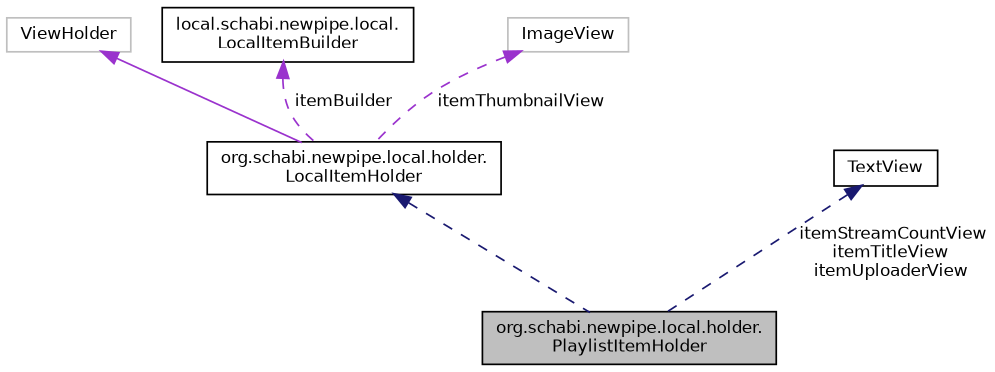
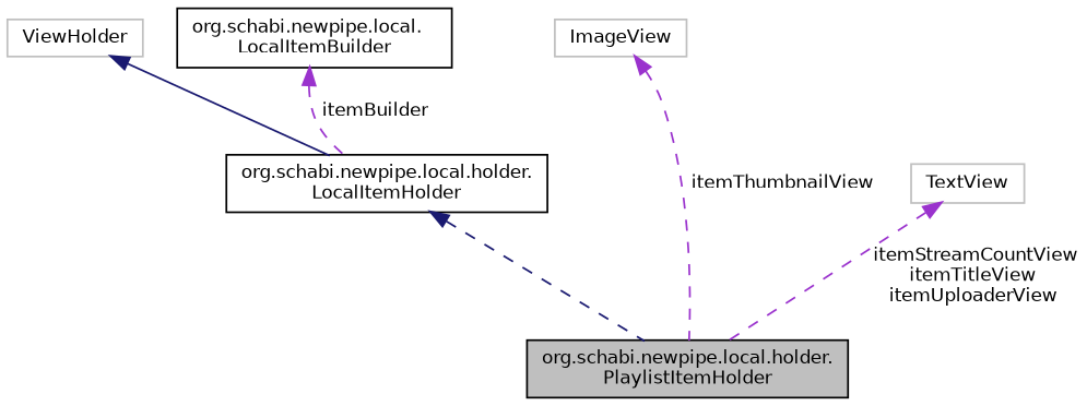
  digraph {
    node [color=black fillcolor=white fontname=Helvetica fontsize=10 shape=record style=filled]
    edge [color=darkorchid3 dir=back fontname=Helvetica fontsize=10 labelfontname=Helvetica labelfontsize=10 style=dashed]
    n1 [fillcolor=grey75 fontcolor=black height=0.2 label="org.schabi.newpipe.local.holder.\lPlaylistItemHolder" width=0.4]
    n2 [height=0.2 label="org.schabi.newpipe.local.holder.\lLocalItemHolder" width=0.4]
    n3 [color=grey75 height=0.2 label=ViewHolder width=0.4]
-   n4 [height=0.2 label="local.schabi.newpipe.local.\lLocalItemBuilder" width=0.4]
+   n4 [height=0.2 label="org.schabi.newpipe.local.\lLocalItemBuilder" width=0.4]
    n5 [color=grey75 height=0.2 label=ImageView width=0.4]
-   n6 [height=0.2 label=TextView width=0.4]
+   n6 [color=grey75 height=0.2 label=TextView width=0.4]
    n2 -> n1 [color=midnightblue]
-   n3 -> n2 [style=solid]
+   n3 -> n2 [color=midnightblue style=solid]
    n4 -> n2 [label=" itemBuilder"]
-   n5 -> n2 [label=" itemThumbnailView"]
-   n6 -> n1 [color=midnightblue label=" itemStreamCountView\nitemTitleView\nitemUploaderView"]
+   n5 -> n1 [label=" itemThumbnailView"]
+   n6 -> n1 [label=" itemStreamCountView\nitemTitleView\nitemUploaderView"]
  }
